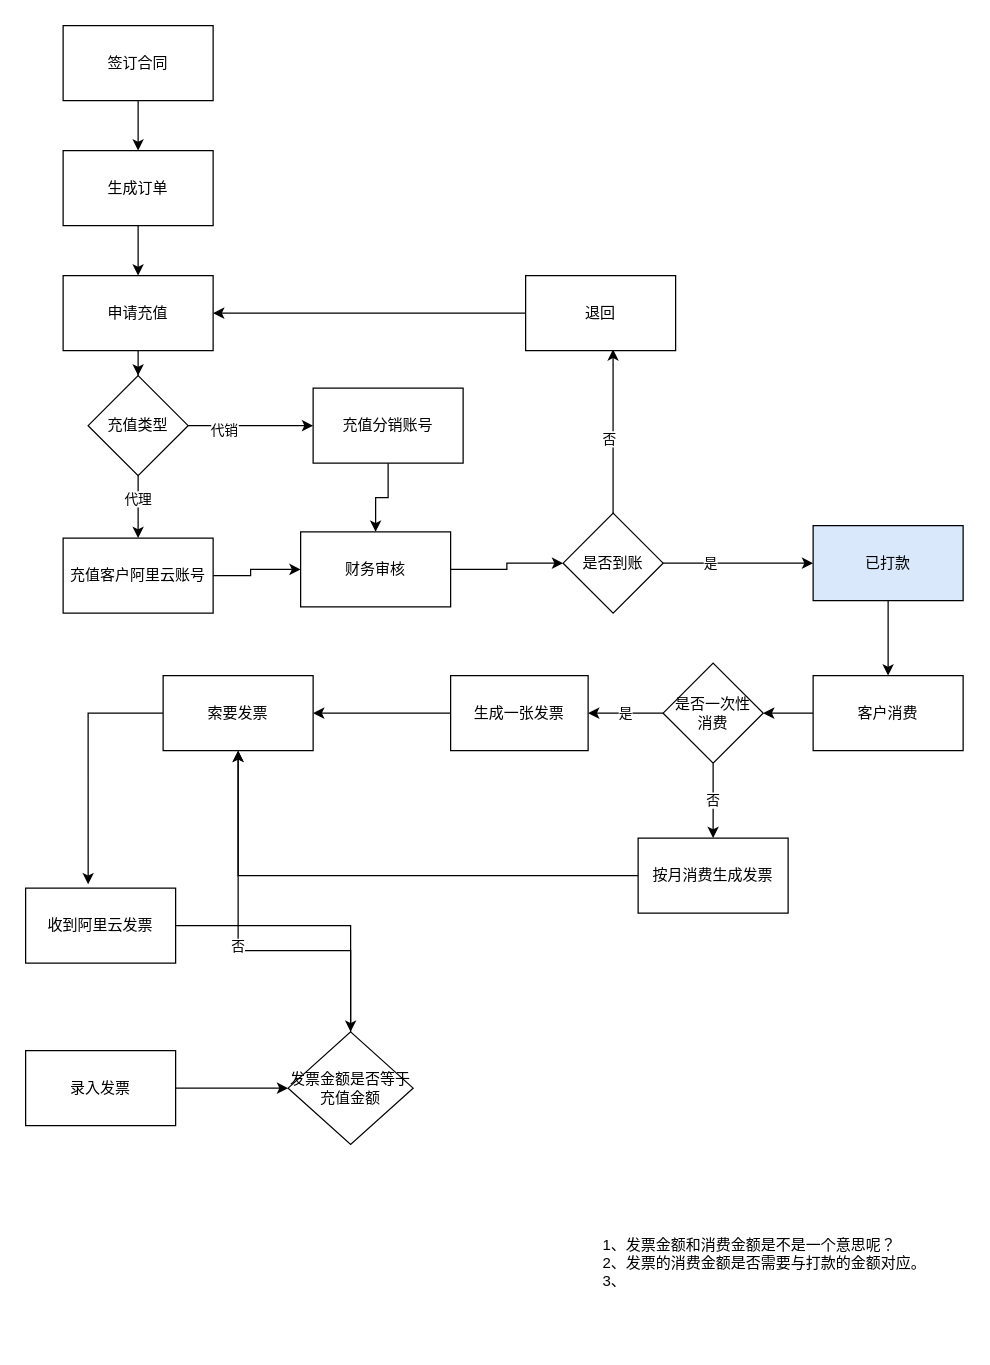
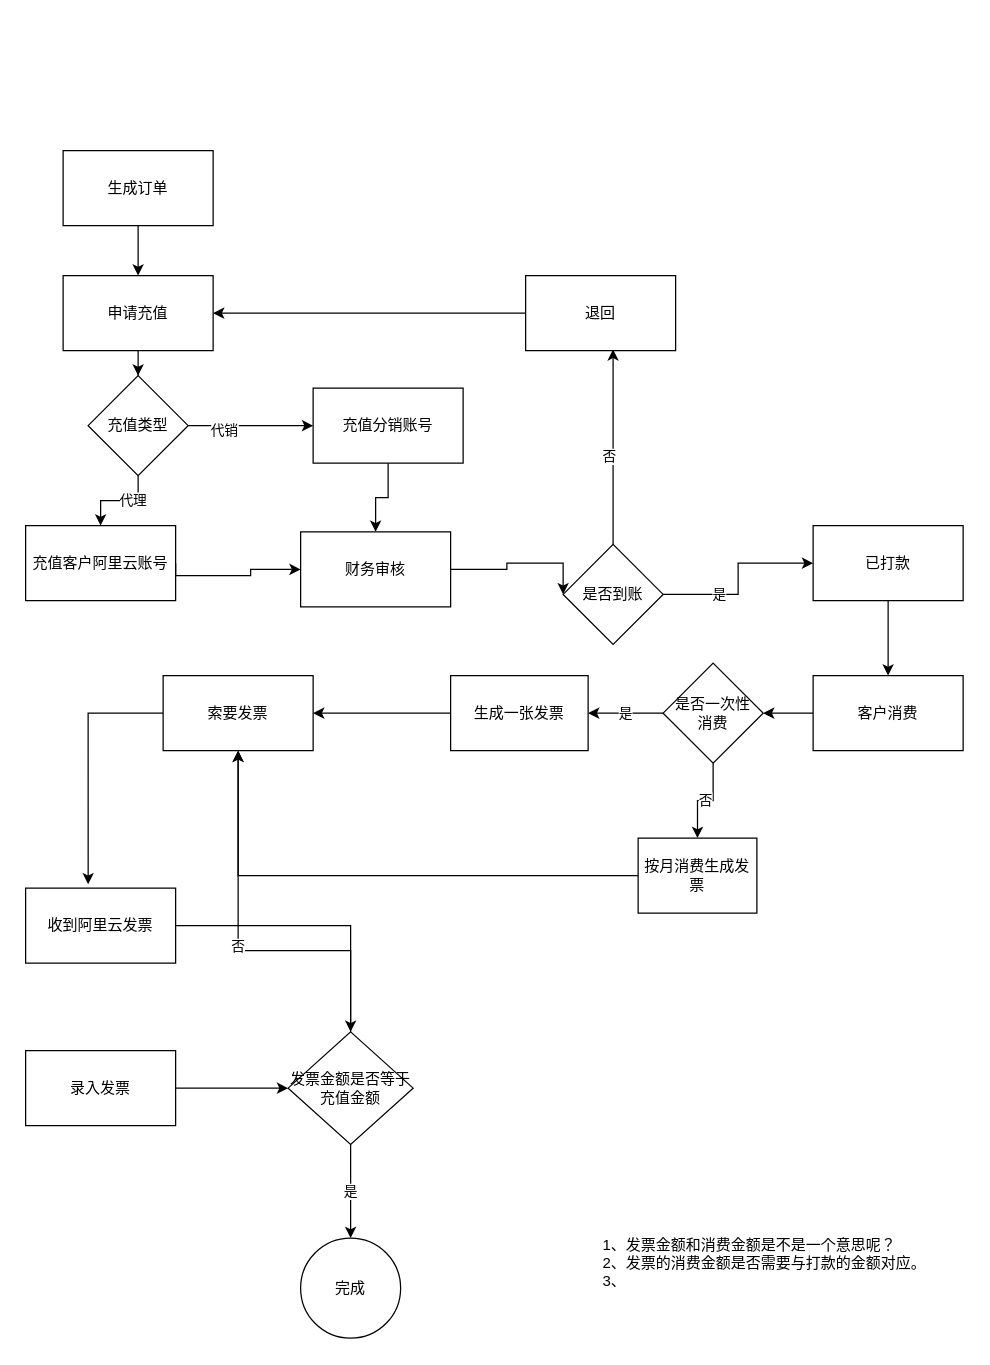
  <mxCell id="0" />
  <mxCell id="1" parent="0" />
- <mxCell id="2" style="edgeStyle=orthogonalEdgeStyle;rounded=0;orthogonalLoop=1;jettySize=auto;html=1;exitX=0.5;exitY=1;exitDx=0;exitDy=0;entryX=0.5;entryY=0;entryDx=0;entryDy=0;" edge="1" parent="1" source="3" target="5"><mxGeometry relative="1" as="geometry" /></mxCell>
- <mxCell id="3" value="签订合同" style="rounded=0;whiteSpace=wrap;html=1;" parent="1" vertex="1"><mxGeometry x="50" y="20" width="120" height="60" as="geometry" /></mxCell>
  <mxCell id="4" style="edgeStyle=orthogonalEdgeStyle;rounded=0;orthogonalLoop=1;jettySize=auto;html=1;exitX=0.5;exitY=1;exitDx=0;exitDy=0;entryX=0.5;entryY=0;entryDx=0;entryDy=0;" edge="1" parent="1" source="5" target="7"><mxGeometry relative="1" as="geometry" /></mxCell>
  <mxCell id="5" value="生成订单" style="rounded=0;whiteSpace=wrap;html=1;" parent="1" vertex="1"><mxGeometry x="50" y="120" width="120" height="60" as="geometry" /></mxCell>
  <mxCell id="6" value="" style="edgeStyle=orthogonalEdgeStyle;rounded=0;orthogonalLoop=1;jettySize=auto;html=1;" edge="1" parent="1" source="7" target="25"><mxGeometry relative="1" as="geometry" /></mxCell>
  <mxCell id="7" value="申请充值" style="rounded=0;whiteSpace=wrap;html=1;" parent="1" vertex="1"><mxGeometry x="50" y="220" width="120" height="60" as="geometry" /></mxCell>
  <mxCell id="8" style="edgeStyle=orthogonalEdgeStyle;rounded=0;orthogonalLoop=1;jettySize=auto;html=1;exitX=0.5;exitY=1;exitDx=0;exitDy=0;entryX=0;entryY=0.5;entryDx=0;entryDy=0;" edge="1" parent="1" source="9" target="14"><mxGeometry relative="1" as="geometry"><Array as="points"><mxPoint x="300" y="455" /><mxPoint x="405" y="455" /><mxPoint x="405" y="450" /></Array></mxGeometry></mxCell>
  <mxCell id="9" value="财务审核" style="rounded=0;whiteSpace=wrap;html=1;" parent="1" vertex="1"><mxGeometry x="240" y="425" width="120" height="60" as="geometry" /></mxCell>
  <mxCell id="10" style="edgeStyle=orthogonalEdgeStyle;rounded=0;orthogonalLoop=1;jettySize=auto;html=1;exitX=1;exitY=0.5;exitDx=0;exitDy=0;entryX=0;entryY=0.5;entryDx=0;entryDy=0;" edge="1" parent="1" source="14" target="16"><mxGeometry relative="1" as="geometry"><Array as="points" /></mxGeometry></mxCell>
  <mxCell id="11" value="是" style="edgeLabel;html=1;align=center;verticalAlign=middle;resizable=0;points=[];" vertex="1" connectable="0" parent="10"><mxGeometry x="-0.391" y="1" relative="1" as="geometry"><mxPoint as="offset" /></mxGeometry></mxCell>
  <mxCell id="12" style="edgeStyle=orthogonalEdgeStyle;rounded=0;orthogonalLoop=1;jettySize=auto;html=1;entryX=0.583;entryY=0.983;entryDx=0;entryDy=0;entryPerimeter=0;" edge="1" parent="1" source="14" target="18"><mxGeometry relative="1" as="geometry" /></mxCell>
  <mxCell id="13" value="否" style="edgeLabel;html=1;align=center;verticalAlign=middle;resizable=0;points=[];" vertex="1" connectable="0" parent="12"><mxGeometry x="-0.084" y="3" relative="1" as="geometry"><mxPoint as="offset" /></mxGeometry></mxCell>
- <mxCell id="14" value="是否到账" style="rhombus;whiteSpace=wrap;html=1;" parent="1" vertex="1"><mxGeometry x="450" y="410" width="80" height="80" as="geometry" /></mxCell>
+ <mxCell id="14" value="是否到账" style="rhombus;whiteSpace=wrap;html=1;" parent="1" vertex="1"><mxGeometry x="450" y="435" width="80" height="80" as="geometry" /></mxCell>
  <mxCell id="15" value="" style="edgeStyle=orthogonalEdgeStyle;rounded=0;orthogonalLoop=1;jettySize=auto;html=1;" edge="1" parent="1" source="16" target="29"><mxGeometry relative="1" as="geometry" /></mxCell>
- <mxCell id="16" value="已打款" style="rounded=0;whiteSpace=wrap;html=1;fillColor=#dae8fc;" parent="1" vertex="1"><mxGeometry x="650" y="420" width="120" height="60" as="geometry" /></mxCell>
+ <mxCell id="16" value="已打款" style="rounded=0;whiteSpace=wrap;html=1;" parent="1" vertex="1"><mxGeometry x="650" y="420" width="120" height="60" as="geometry" /></mxCell>
  <mxCell id="17" style="edgeStyle=orthogonalEdgeStyle;rounded=0;orthogonalLoop=1;jettySize=auto;html=1;exitX=0;exitY=0.5;exitDx=0;exitDy=0;entryX=1;entryY=0.5;entryDx=0;entryDy=0;" edge="1" parent="1" source="18" target="7"><mxGeometry relative="1" as="geometry"><mxPoint y="330" as="targetPoint" x="-20" /></mxGeometry></mxCell>
  <mxCell id="18" value="退回" style="rounded=0;whiteSpace=wrap;html=1;" vertex="1" parent="1"><mxGeometry x="420" y="220" width="120" height="60" as="geometry" /></mxCell>
  <mxCell id="19" style="edgeStyle=orthogonalEdgeStyle;rounded=0;orthogonalLoop=1;jettySize=auto;html=1;entryX=0.5;entryY=0;entryDx=0;entryDy=0;" edge="1" parent="1" source="20" target="9"><mxGeometry relative="1" as="geometry"><mxPoint x="260" y="450" as="targetPoint" /></mxGeometry></mxCell>
  <mxCell id="20" value="充值分销账号" style="rounded=0;whiteSpace=wrap;html=1;" vertex="1" parent="1"><mxGeometry x="250" y="310" width="120" height="60" as="geometry" /></mxCell>
  <mxCell id="21" style="edgeStyle=orthogonalEdgeStyle;rounded=0;orthogonalLoop=1;jettySize=auto;html=1;exitX=1;exitY=0.5;exitDx=0;exitDy=0;entryX=0;entryY=0.5;entryDx=0;entryDy=0;" edge="1" parent="1" source="25" target="20"><mxGeometry relative="1" as="geometry" /></mxCell>
  <mxCell id="22" value="代销" style="edgeLabel;html=1;align=center;verticalAlign=middle;resizable=0;points=[];" vertex="1" connectable="0" parent="21"><mxGeometry x="-0.44" y="-3" relative="1" as="geometry"><mxPoint as="offset" /></mxGeometry></mxCell>
  <mxCell id="23" style="edgeStyle=orthogonalEdgeStyle;rounded=0;orthogonalLoop=1;jettySize=auto;html=1;exitX=0.5;exitY=1;exitDx=0;exitDy=0;entryX=0.5;entryY=0;entryDx=0;entryDy=0;" edge="1" parent="1" source="25" target="27"><mxGeometry relative="1" as="geometry" /></mxCell>
  <mxCell id="24" value="代理" style="edgeLabel;html=1;align=center;verticalAlign=middle;resizable=0;points=[];" vertex="1" connectable="0" parent="23"><mxGeometry x="-0.289" y="-1" relative="1" as="geometry"><mxPoint as="offset" /></mxGeometry></mxCell>
  <mxCell id="25" value="充值类型" style="rhombus;whiteSpace=wrap;html=1;" vertex="1" parent="1"><mxGeometry x="70" y="300" width="80" height="80" as="geometry" /></mxCell>
  <mxCell id="26" style="edgeStyle=orthogonalEdgeStyle;rounded=0;orthogonalLoop=1;jettySize=auto;html=1;exitX=1;exitY=0.5;exitDx=0;exitDy=0;entryX=0;entryY=0.5;entryDx=0;entryDy=0;" edge="1" parent="1" source="27" target="9"><mxGeometry relative="1" as="geometry"><Array as="points"><mxPoint x="200" y="460" /><mxPoint x="200" y="455" /></Array></mxGeometry></mxCell>
- <mxCell id="27" value="充值客户阿里云账号" style="rounded=0;whiteSpace=wrap;html=1;" vertex="1" parent="1"><mxGeometry x="50" y="430" width="120" height="60" as="geometry" /></mxCell>
+ <mxCell id="27" value="充值客户阿里云账号" style="rounded=0;whiteSpace=wrap;html=1;" vertex="1" parent="1"><mxGeometry x="20" y="420" width="120" height="60" as="geometry" /></mxCell>
  <mxCell id="28" value="" style="edgeStyle=orthogonalEdgeStyle;rounded=0;orthogonalLoop=1;jettySize=auto;html=1;" edge="1" parent="1" source="29" target="32"><mxGeometry relative="1" as="geometry" /></mxCell>
  <mxCell id="29" value="客户消费" style="rounded=0;whiteSpace=wrap;html=1;" vertex="1" parent="1"><mxGeometry x="650" y="540" width="120" height="60" as="geometry" /></mxCell>
  <mxCell id="30" value="是" style="edgeStyle=orthogonalEdgeStyle;rounded=0;orthogonalLoop=1;jettySize=auto;html=1;" edge="1" parent="1" source="32" target="34"><mxGeometry relative="1" as="geometry" /></mxCell>
  <mxCell id="31" value="否" style="edgeStyle=orthogonalEdgeStyle;rounded=0;orthogonalLoop=1;jettySize=auto;html=1;" edge="1" parent="1" source="32" target="36"><mxGeometry relative="1" as="geometry" /></mxCell>
  <mxCell id="32" value="是否一次性&lt;br&gt;消费" style="rhombus;whiteSpace=wrap;html=1;" vertex="1" parent="1"><mxGeometry x="530" y="530" width="80" height="80" as="geometry" /></mxCell>
  <mxCell id="33" value="" style="edgeStyle=orthogonalEdgeStyle;rounded=0;orthogonalLoop=1;jettySize=auto;html=1;" edge="1" parent="1" source="34" target="38"><mxGeometry relative="1" as="geometry" /></mxCell>
  <mxCell id="34" value="生成一张发票" style="rounded=0;whiteSpace=wrap;html=1;" vertex="1" parent="1"><mxGeometry x="360" y="540" width="110" height="60" as="geometry" /></mxCell>
  <mxCell id="35" style="edgeStyle=orthogonalEdgeStyle;rounded=0;orthogonalLoop=1;jettySize=auto;html=1;entryX=0.5;entryY=1;entryDx=0;entryDy=0;" edge="1" parent="1" source="36" target="38"><mxGeometry relative="1" as="geometry" /></mxCell>
- <mxCell id="36" value="按月消费生成发票" style="rounded=0;whiteSpace=wrap;html=1;" vertex="1" parent="1"><mxGeometry x="510" y="670" width="120" height="60" as="geometry" /></mxCell>
+ <mxCell id="36" value="按月消费生成发票" style="rounded=0;whiteSpace=wrap;html=1;" vertex="1" parent="1"><mxGeometry x="510" y="670" width="95" height="60" as="geometry" /></mxCell>
  <mxCell id="37" style="edgeStyle=orthogonalEdgeStyle;rounded=0;orthogonalLoop=1;jettySize=auto;html=1;entryX=0.417;entryY=-0.05;entryDx=0;entryDy=0;entryPerimeter=0;exitX=0;exitY=0.5;exitDx=0;exitDy=0;" edge="1" parent="1" source="38" target="40"><mxGeometry relative="1" as="geometry" /></mxCell>
  <mxCell id="38" value="索要发票" style="rounded=0;whiteSpace=wrap;html=1;" vertex="1" parent="1"><mxGeometry x="130" y="540" width="120" height="60" as="geometry" /></mxCell>
  <mxCell id="39" value="" style="edgeStyle=orthogonalEdgeStyle;rounded=0;orthogonalLoop=1;jettySize=auto;html=1;" edge="1" parent="1" source="40" target="46"><mxGeometry relative="1" as="geometry" /></mxCell>
  <mxCell id="40" value="收到阿里云发票" style="rounded=0;whiteSpace=wrap;html=1;" vertex="1" parent="1"><mxGeometry x="20" y="710" width="120" height="60" as="geometry" /></mxCell>
  <mxCell id="41" value="" style="edgeStyle=orthogonalEdgeStyle;rounded=0;orthogonalLoop=1;jettySize=auto;html=1;" edge="1" parent="1" source="42" target="46"><mxGeometry relative="1" as="geometry" /></mxCell>
  <mxCell id="42" value="录入发票" style="rounded=0;whiteSpace=wrap;html=1;" vertex="1" parent="1"><mxGeometry x="20" y="840" width="120" height="60" as="geometry" /></mxCell>
  <mxCell id="43" value="1、发票金额和消费金额是不是一个意思呢？&lt;br&gt;2、发票的消费金额是否需要与打款的金额对应。&lt;br&gt;&lt;div&gt;&lt;span&gt;3、&lt;/span&gt;&lt;/div&gt;" style="text;html=1;strokeColor=none;fillColor=none;align=left;verticalAlign=middle;whiteSpace=wrap;rounded=0;" vertex="1" parent="1"><mxGeometry x="480" y="955" width="280" height="110" as="geometry" /></mxCell>
+ <mxCell id="44" value="是" style="edgeStyle=orthogonalEdgeStyle;rounded=0;orthogonalLoop=1;jettySize=auto;html=1;" edge="1" parent="1" source="46" target="47"><mxGeometry relative="1" as="geometry" /></mxCell>
  <mxCell id="45" value="否" style="edgeStyle=orthogonalEdgeStyle;rounded=0;orthogonalLoop=1;jettySize=auto;html=1;entryX=0.5;entryY=1;entryDx=0;entryDy=0;" edge="1" parent="1" source="46" target="38"><mxGeometry relative="1" as="geometry"><mxPoint x="220" y="690" as="targetPoint" /><Array as="points"><mxPoint x="280" y="760" /><mxPoint x="190" y="760" /></Array></mxGeometry></mxCell>
  <mxCell id="46" value="发票金额是否等于充值金额" style="rhombus;whiteSpace=wrap;html=1;" vertex="1" parent="1"><mxGeometry x="230" y="825" width="100" height="90" as="geometry" /></mxCell>
+ <mxCell id="47" value="完成" style="ellipse;whiteSpace=wrap;html=1;aspect=fixed;" vertex="1" parent="1"><mxGeometry x="240" y="990" width="80" height="80" as="geometry" /></mxCell>
